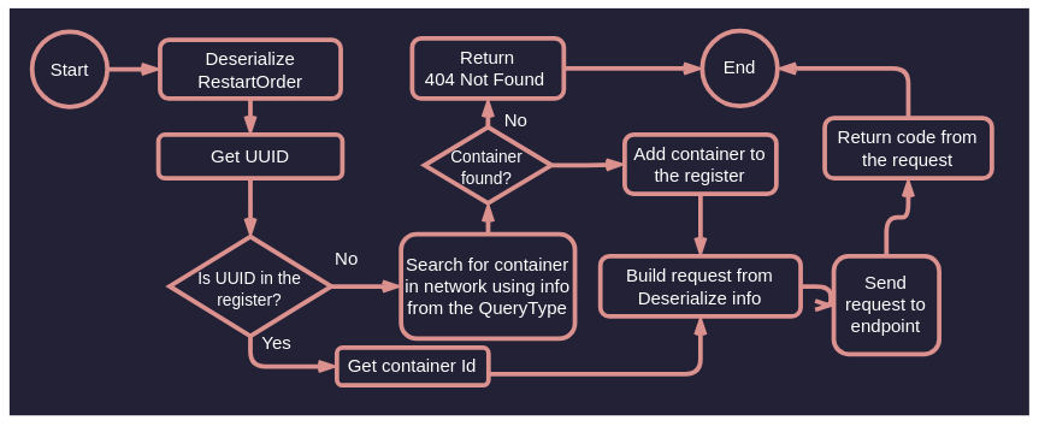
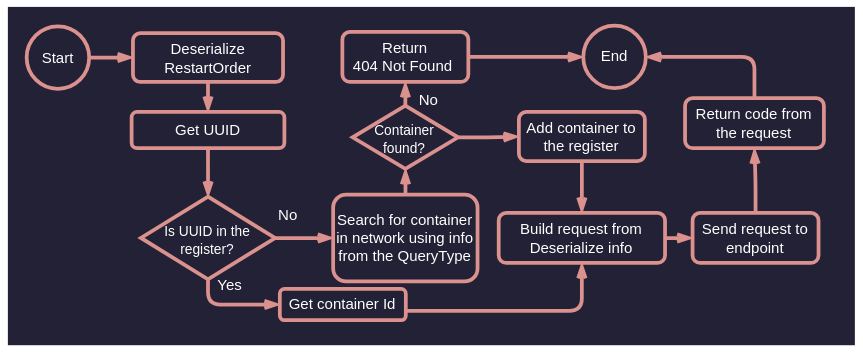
  <mxCell id="0" />
  <mxCell id="1" parent="0" />
  <mxCell id="2" value="" style="group;fillColor=#232136;strokeColor=#232136;strokeWidth=30;fontStyle=0;container=0;" parent="1" vertex="1" connectable="0"><mxGeometry x="20.8" y="20" width="647.2" height="240.5" as="geometry" /></mxCell>
  <mxCell id="3" value="Deserialize RestartOrder" style="rounded=1;whiteSpace=wrap;html=1;strokeColor=#DB918D;fontColor=#FFFFFF;fillColor=none;strokeWidth=3;container=0;fontStyle=0" parent="1" vertex="1"><mxGeometry x="105.8" y="26" width="120" height="39" as="geometry" /></mxCell>
  <mxCell id="4" style="edgeStyle=orthogonalEdgeStyle;shape=connector;curved=0;rounded=1;orthogonalLoop=1;jettySize=auto;html=1;labelBackgroundColor=default;strokeColor=#DB918D;strokeWidth=3;align=center;verticalAlign=middle;fontFamily=Helvetica;fontSize=12;fontColor=#FFFFFF;endArrow=openThin;endFill=0;fillColor=#FAE5C7;fontStyle=0" parent="1" source="5" target="3" edge="1"><mxGeometry relative="1" as="geometry" /></mxCell>
  <mxCell id="5" value="Start" style="ellipse;whiteSpace=wrap;html=1;aspect=fixed;strokeColor=#DB918D;fontColor=#FFFFFF;fillColor=none;strokeWidth=3;container=0;fontStyle=0" parent="1" vertex="1"><mxGeometry x="20.8" y="20.5" width="50" height="50" as="geometry" /></mxCell>
  <mxCell id="6" value="Get UUID" style="rounded=1;whiteSpace=wrap;html=1;strokeColor=#DB918D;fontColor=#FFFFFF;fillColor=none;strokeWidth=3;container=0;fontStyle=0" parent="1" vertex="1"><mxGeometry x="104.73" y="89" width="122.15" height="29" as="geometry" /></mxCell>
  <mxCell id="7" style="edgeStyle=orthogonalEdgeStyle;shape=connector;curved=0;rounded=1;orthogonalLoop=1;jettySize=auto;html=1;labelBackgroundColor=default;strokeColor=#DB918D;strokeWidth=3;align=center;verticalAlign=middle;fontFamily=Helvetica;fontSize=12;fontColor=#FFFFFF;endArrow=openThin;endFill=0;fillColor=#FAE5C7;fontStyle=0" parent="1" source="3" target="6" edge="1"><mxGeometry relative="1" as="geometry" /></mxCell>
  <mxCell id="8" value="Is UUID in the register?" style="rhombus;whiteSpace=wrap;html=1;rounded=0;strokeColor=#DB918D;strokeWidth=3;align=center;verticalAlign=middle;fontFamily=Helvetica;fontSize=11;fontColor=#FFFFFF;fillColor=none;spacingTop=5;container=0;fontStyle=0" parent="1" vertex="1"><mxGeometry x="112.17" y="156.75" width="107.27" height="66" as="geometry" /></mxCell>
  <mxCell id="9" style="edgeStyle=orthogonalEdgeStyle;shape=connector;curved=0;rounded=1;orthogonalLoop=1;jettySize=auto;html=1;labelBackgroundColor=default;strokeColor=#DB918D;strokeWidth=3;align=center;verticalAlign=middle;fontFamily=Helvetica;fontSize=12;fontColor=#FFFFFF;endArrow=openThin;endFill=0;fillColor=#FAE5C7;fontStyle=0" parent="1" source="6" target="8" edge="1"><mxGeometry relative="1" as="geometry" /></mxCell>
  <mxCell id="10" value="Get container Id" style="rounded=1;whiteSpace=wrap;html=1;strokeColor=#DB918D;fontColor=#FFFFFF;fillColor=none;strokeWidth=3;container=0;fontStyle=0" parent="1" vertex="1"><mxGeometry x="223.235" y="230.5" width="100.72" height="25" as="geometry" /></mxCell>
  <mxCell id="11" style="edgeStyle=orthogonalEdgeStyle;shape=connector;curved=0;rounded=1;orthogonalLoop=1;jettySize=auto;html=1;exitX=0.5;exitY=1;exitDx=0;exitDy=0;entryX=0;entryY=0.5;entryDx=0;entryDy=0;labelBackgroundColor=default;strokeColor=#DB918D;strokeWidth=3;align=center;verticalAlign=middle;fontFamily=Helvetica;fontSize=12;fontColor=#FFFFFF;endArrow=openThin;endFill=0;fillColor=#FAE5C7;fontStyle=0" parent="1" source="8" target="10" edge="1"><mxGeometry relative="1" as="geometry" /></mxCell>
  <mxCell id="12" value="End" style="ellipse;whiteSpace=wrap;html=1;aspect=fixed;strokeColor=#DB918D;fontColor=#FFFFFF;fillColor=none;strokeWidth=3;container=0;fontStyle=0" parent="1" vertex="1"><mxGeometry x="465.86" y="20" width="50" height="50" as="geometry" /></mxCell>
  <mxCell id="13" value="Search for container in network using info from the QueryType" style="rounded=1;whiteSpace=wrap;html=1;strokeColor=#DB918D;fontColor=#FFFFFF;fillColor=none;strokeWidth=3;container=0;fontStyle=0" parent="1" vertex="1"><mxGeometry x="265.87" y="155" width="115.45" height="69.5" as="geometry" /></mxCell>
  <mxCell id="14" style="edgeStyle=orthogonalEdgeStyle;shape=connector;curved=0;rounded=1;orthogonalLoop=1;jettySize=auto;html=1;labelBackgroundColor=default;strokeColor=#DB918D;strokeWidth=3;align=center;verticalAlign=middle;fontFamily=Helvetica;fontSize=12;fontColor=#FFFFFF;endArrow=openThin;endFill=0;fillColor=#FAE5C7;fontStyle=0" parent="1" source="8" target="13" edge="1"><mxGeometry relative="1" as="geometry" /></mxCell>
  <mxCell id="15" value="Container &lt;br&gt;found?" style="rhombus;whiteSpace=wrap;html=1;rounded=0;strokeColor=#DB918D;strokeWidth=3;align=center;verticalAlign=middle;fontFamily=Helvetica;fontSize=11;fontColor=#FFFFFF;fillColor=none;spacingTop=4;container=0;fontStyle=0" parent="1" vertex="1"><mxGeometry x="281.46" y="84" width="84.27" height="50.5" as="geometry" /></mxCell>
  <mxCell id="16" style="edgeStyle=orthogonalEdgeStyle;shape=connector;curved=0;rounded=1;orthogonalLoop=1;jettySize=auto;html=1;labelBackgroundColor=default;strokeColor=#DB918D;strokeWidth=3;align=center;verticalAlign=middle;fontFamily=Helvetica;fontSize=12;fontColor=#FFFFFF;endArrow=openThin;endFill=0;fillColor=#FAE5C7;fontStyle=0" parent="1" source="13" target="15" edge="1"><mxGeometry relative="1" as="geometry" /></mxCell>
  <mxCell id="17" value="No" style="text;html=1;strokeColor=none;fillColor=none;align=center;verticalAlign=middle;whiteSpace=wrap;rounded=0;fontColor=#FFFFFF;container=0;fontStyle=0" parent="1" vertex="1"><mxGeometry x="199.78" y="157" width="60" height="30" as="geometry" /></mxCell>
  <mxCell id="18" value="Yes" style="text;html=1;strokeColor=none;fillColor=none;align=center;verticalAlign=middle;whiteSpace=wrap;rounded=0;fontColor=#FFFFFF;container=0;fontStyle=0" parent="1" vertex="1"><mxGeometry x="166.78" y="212.5" width="33" height="30" as="geometry" /></mxCell>
  <mxCell id="19" style="edgeStyle=orthogonalEdgeStyle;shape=connector;curved=0;rounded=1;orthogonalLoop=1;jettySize=auto;html=1;labelBackgroundColor=default;strokeColor=#DB918D;strokeWidth=3;align=center;verticalAlign=middle;fontFamily=Helvetica;fontSize=12;fontColor=#FFFFFF;endArrow=openThin;endFill=0;fillColor=#FAE5C7;fontStyle=0" parent="1" source="20" target="12" edge="1"><mxGeometry relative="1" as="geometry" /></mxCell>
  <mxCell id="20" value="Return &lt;br&gt;404 Not Found&amp;nbsp;" style="rounded=1;whiteSpace=wrap;html=1;strokeColor=#DB918D;fontColor=#FFFFFF;fillColor=none;strokeWidth=3;container=0;fontStyle=0" parent="1" vertex="1"><mxGeometry x="273.24" y="25" width="100.72" height="40" as="geometry" /></mxCell>
  <mxCell id="21" style="edgeStyle=orthogonalEdgeStyle;shape=connector;curved=0;rounded=1;orthogonalLoop=1;jettySize=auto;html=1;exitX=0.5;exitY=0;exitDx=0;exitDy=0;entryX=0.5;entryY=1;entryDx=0;entryDy=0;labelBackgroundColor=default;strokeColor=#DB918D;strokeWidth=3;align=center;verticalAlign=middle;fontFamily=Helvetica;fontSize=12;fontColor=#FFFFFF;endArrow=openThin;endFill=0;fillColor=#FAE5C7;fontStyle=0" parent="1" source="15" target="20" edge="1"><mxGeometry relative="1" as="geometry" /></mxCell>
  <mxCell id="22" value="No" style="text;html=1;strokeColor=none;fillColor=none;align=center;verticalAlign=middle;whiteSpace=wrap;rounded=0;fontColor=#FFFFFF;container=0;fontStyle=0" parent="1" vertex="1"><mxGeometry x="328.23" y="65" width="28.73" height="30" as="geometry" /></mxCell>
  <mxCell id="23" value="" style="edgeStyle=orthogonalEdgeStyle;shape=connector;curved=0;rounded=1;orthogonalLoop=1;jettySize=auto;html=1;labelBackgroundColor=default;strokeColor=#DB918D;strokeWidth=3;align=center;verticalAlign=middle;fontFamily=Helvetica;fontSize=12;fontColor=#FFFFFF;endArrow=openThin;endFill=0;fillColor=#FAE5C7;entryX=0;entryY=0.5;entryDx=0;entryDy=0;fontStyle=0" parent="1" source="15" target="24" edge="1"><mxGeometry relative="1" as="geometry"><mxPoint x="377.23" y="109" as="sourcePoint" /><mxPoint x="437.23" y="180" as="targetPoint" /><Array as="points" /></mxGeometry></mxCell>
  <mxCell id="24" value="Add container to the register" style="rounded=1;whiteSpace=wrap;html=1;strokeColor=#DB918D;fontColor=#FFFFFF;fillColor=none;strokeWidth=3;container=0;fontStyle=0" parent="1" vertex="1"><mxGeometry x="414.37" y="89" width="100.72" height="39.25" as="geometry" /></mxCell>
  <mxCell id="25" style="edgeStyle=orthogonalEdgeStyle;shape=connector;curved=0;rounded=1;orthogonalLoop=1;jettySize=auto;html=1;entryX=1;entryY=0.5;entryDx=0;entryDy=0;labelBackgroundColor=default;strokeColor=#DB918D;strokeWidth=3;align=center;verticalAlign=middle;fontFamily=Helvetica;fontSize=12;fontColor=#FFFFFF;endArrow=openThin;endFill=0;fillColor=#FAE5C7;exitX=0.5;exitY=0;exitDx=0;exitDy=0;fontStyle=0" parent="1" source="32" target="12" edge="1"><mxGeometry relative="1" as="geometry" /></mxCell>
- <mxCell id="26" value="Send request to endpoint" style="rounded=1;whiteSpace=wrap;html=1;strokeColor=#DB918D;fontColor=#FFFFFF;fillColor=none;strokeWidth=3;container=0;fontStyle=0" parent="1" vertex="1"><mxGeometry x="553.23" y="169.75" width="70" height="65" as="geometry" /></mxCell>
+ <mxCell id="26" value="Send request to endpoint" style="rounded=1;whiteSpace=wrap;html=1;strokeColor=#DB918D;fontColor=#FFFFFF;fillColor=none;strokeWidth=3;container=0;fontStyle=0" parent="1" vertex="1"><mxGeometry x="553.23" y="169.75" width="100.72" height="40" as="geometry" /></mxCell>
  <mxCell id="27" style="edgeStyle=orthogonalEdgeStyle;shape=connector;curved=0;rounded=1;orthogonalLoop=1;jettySize=auto;html=1;labelBackgroundColor=default;strokeColor=#DB918D;strokeWidth=3;align=center;verticalAlign=middle;fontFamily=Helvetica;fontSize=12;fontColor=#FFFFFF;endArrow=openThin;endFill=0;fillColor=#FAE5C7;fontStyle=0" parent="1" source="28" target="26" edge="1"><mxGeometry relative="1" as="geometry" /></mxCell>
  <mxCell id="28" value="Build request from Deserialize info" style="rounded=1;whiteSpace=wrap;html=1;strokeColor=#DB918D;fontColor=#FFFFFF;fillColor=none;strokeWidth=3;container=0;fontStyle=0" parent="1" vertex="1"><mxGeometry x="398.23" y="169.75" width="133" height="40" as="geometry" /></mxCell>
  <mxCell id="29" style="edgeStyle=orthogonalEdgeStyle;shape=connector;curved=0;rounded=1;orthogonalLoop=1;jettySize=auto;html=1;labelBackgroundColor=default;strokeColor=#DB918D;strokeWidth=3;align=center;verticalAlign=middle;fontFamily=Helvetica;fontSize=12;fontColor=#FFFFFF;endArrow=openThin;endFill=0;fillColor=#FAE5C7;entryX=0.5;entryY=1;entryDx=0;entryDy=0;fontStyle=0" parent="1" source="10" target="28" edge="1"><mxGeometry relative="1" as="geometry"><mxPoint x="437.595" y="201.88" as="targetPoint" /><Array as="points"><mxPoint x="465" y="248" /><mxPoint x="465" y="210" /></Array></mxGeometry></mxCell>
  <mxCell id="30" style="edgeStyle=orthogonalEdgeStyle;shape=connector;curved=0;rounded=1;orthogonalLoop=1;jettySize=auto;html=1;exitX=0.5;exitY=1;exitDx=0;exitDy=0;labelBackgroundColor=default;strokeColor=#DB918D;strokeWidth=3;align=center;verticalAlign=middle;fontFamily=Helvetica;fontSize=12;fontColor=#FFFFFF;endArrow=openThin;endFill=0;fillColor=#FAE5C7;fontStyle=0" parent="1" source="24" target="28" edge="1"><mxGeometry relative="1" as="geometry"><mxPoint x="437.595" y="151.38" as="targetPoint" /></mxGeometry></mxCell>
  <mxCell id="31" value="" style="edgeStyle=orthogonalEdgeStyle;shape=connector;curved=0;rounded=1;orthogonalLoop=1;jettySize=auto;html=1;labelBackgroundColor=default;strokeColor=#DB918D;strokeWidth=3;align=center;verticalAlign=middle;fontFamily=Helvetica;fontSize=12;fontColor=#FFFFFF;endArrow=openThin;endFill=0;fillColor=#FAE5C7;exitX=0.5;exitY=0;exitDx=0;exitDy=0;fontStyle=0" parent="1" source="26" target="32" edge="1"><mxGeometry relative="1" as="geometry"><mxPoint x="603.23" y="170" as="sourcePoint" /><mxPoint x="516.23" y="45" as="targetPoint" /></mxGeometry></mxCell>
  <mxCell id="32" value="Return code from the request" style="rounded=1;whiteSpace=wrap;html=1;strokeColor=#DB918D;fontColor=#FFFFFF;fillColor=none;strokeWidth=3;container=0;fontStyle=0" parent="1" vertex="1"><mxGeometry x="547.23" y="78" width="111" height="40" as="geometry" /></mxCell>
